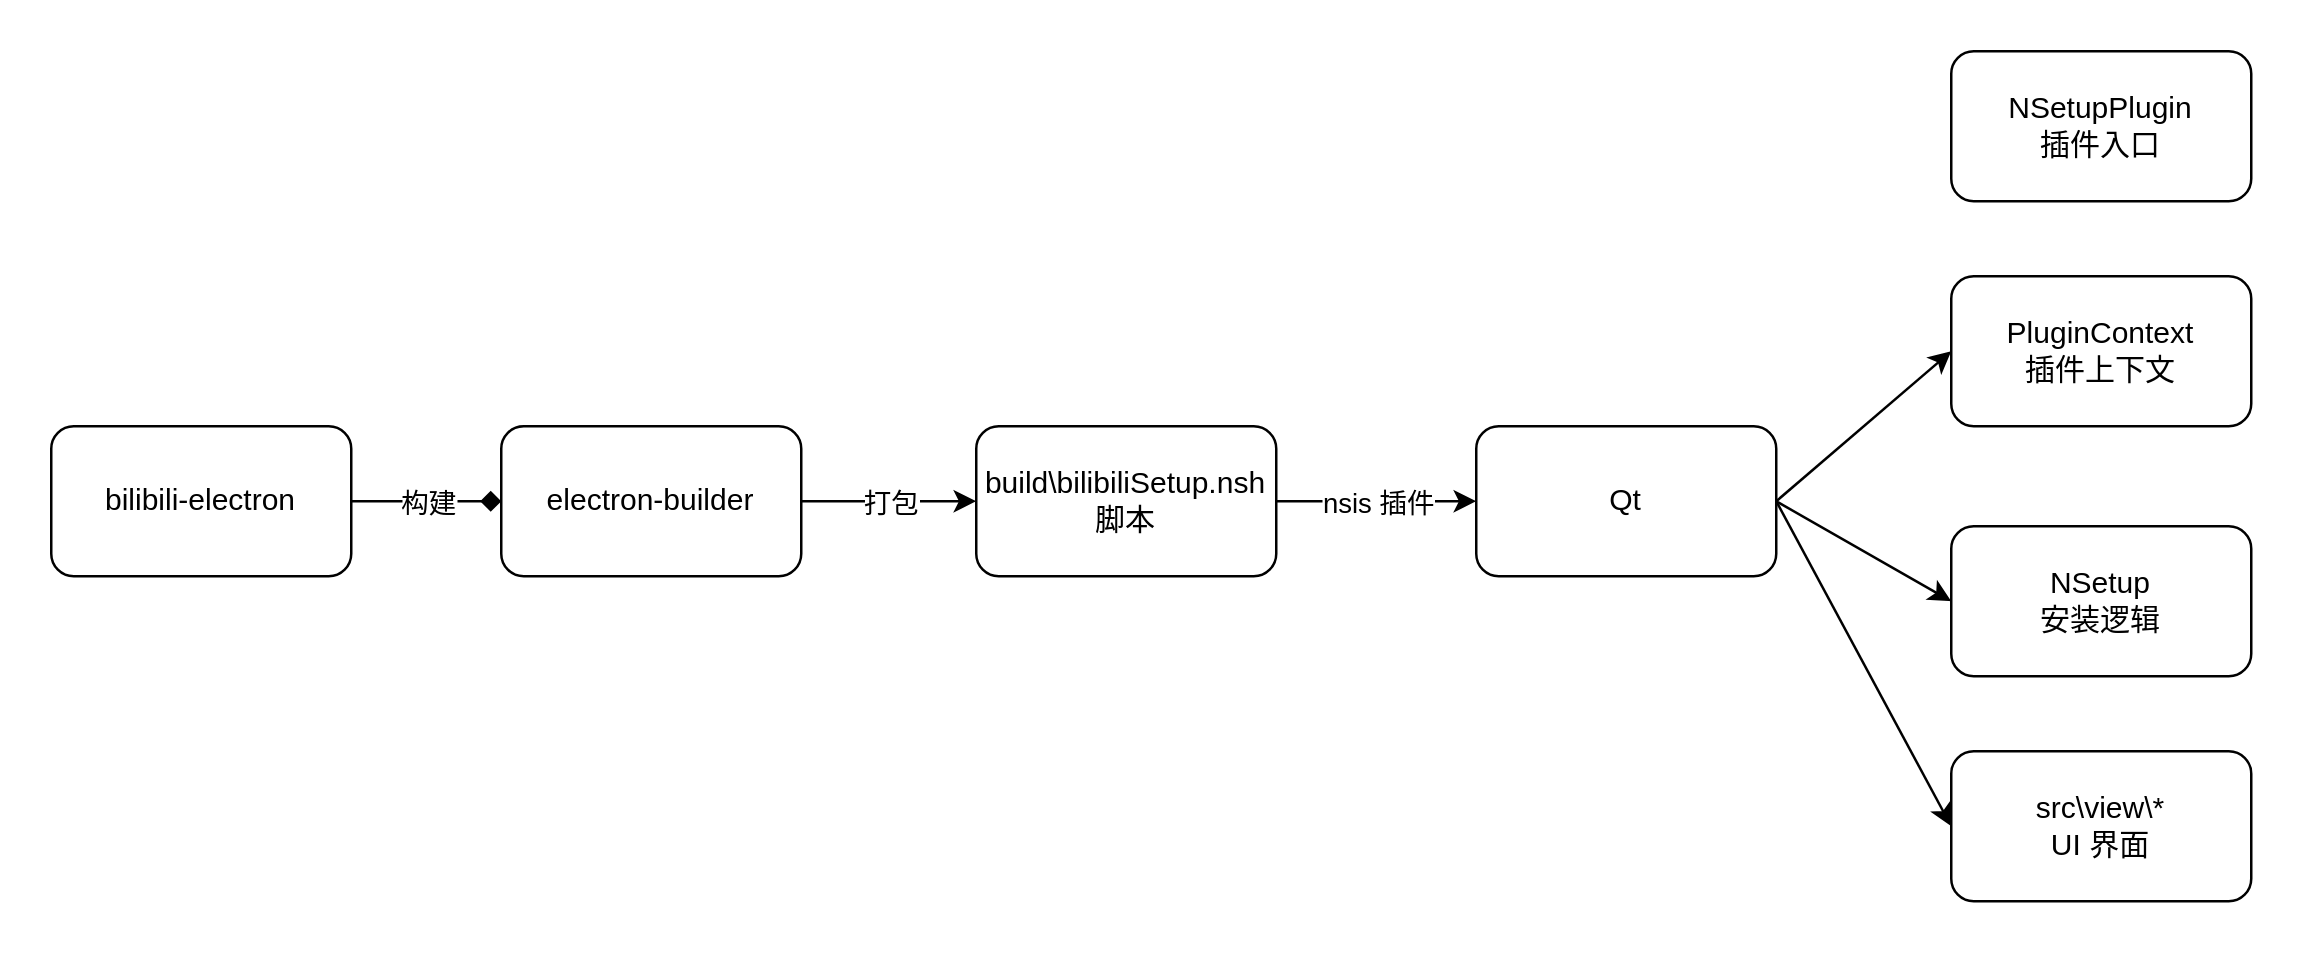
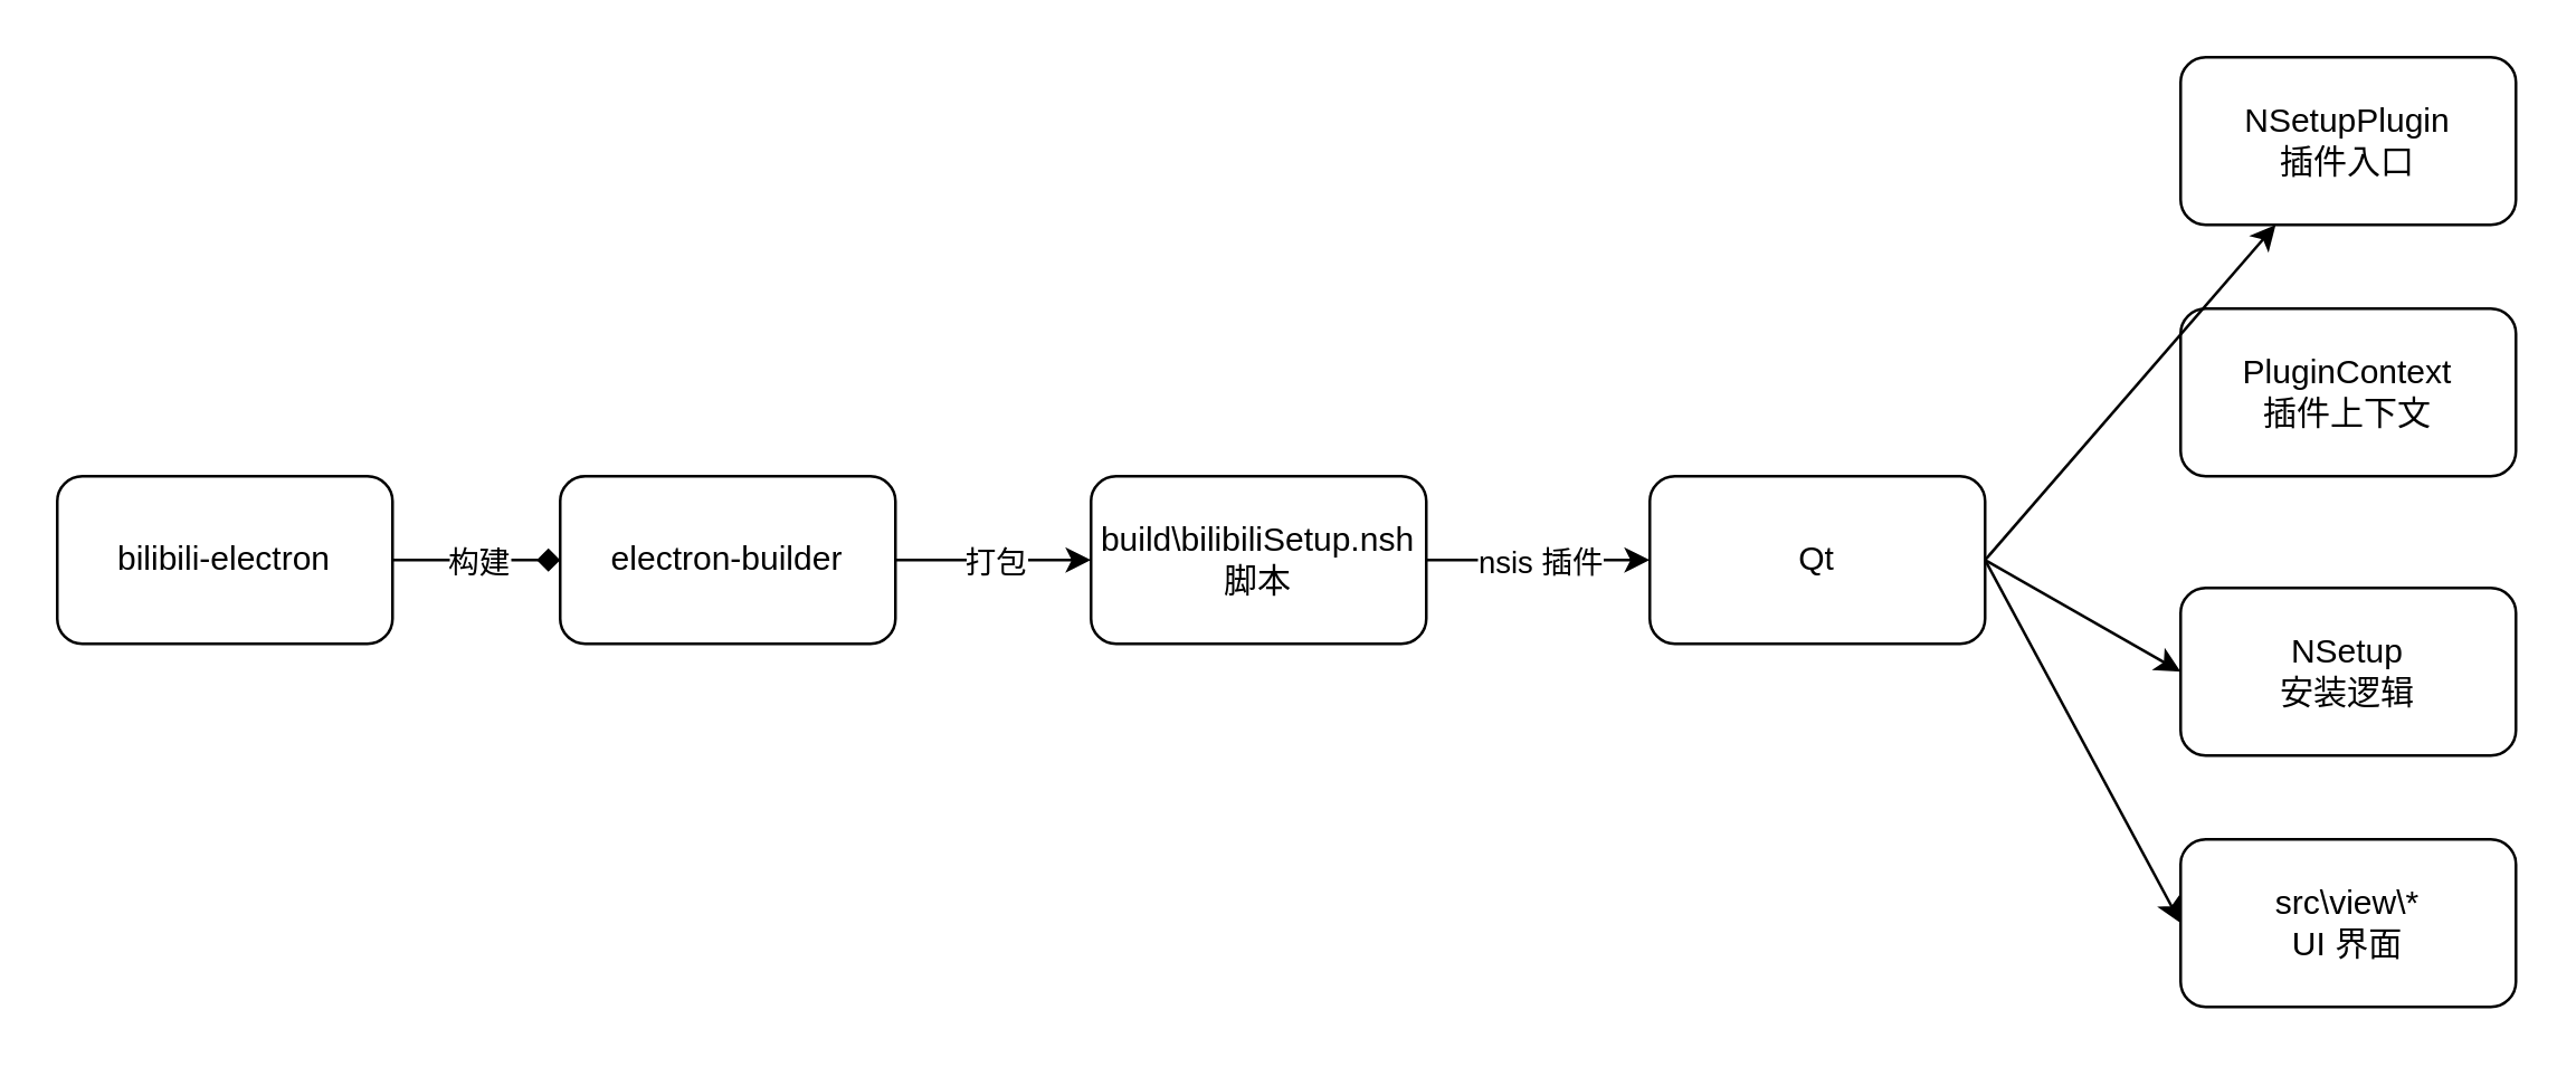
  <mxCell id="0" />
  <mxCell id="1" parent="0" />
  <mxCell id="2" value="electron-builder" style="rounded=1;whiteSpace=wrap;html=1;" vertex="1" parent="1"><mxGeometry x="200" y="170" width="120" height="60" as="geometry" /></mxCell>
  <mxCell id="3" value="build\bilibiliSetup.nsh 脚本" style="whiteSpace=wrap;html=1;rounded=1;" vertex="1" parent="1"><mxGeometry x="390" y="170" width="120" height="60" as="geometry" /></mxCell>
  <mxCell id="4" value="Qt" style="whiteSpace=wrap;html=1;rounded=1;" vertex="1" parent="1"><mxGeometry x="590" y="170" width="120" height="60" as="geometry" /></mxCell>
  <mxCell id="5" value="bilibili-electron" style="rounded=1;whiteSpace=wrap;html=1;" vertex="1" parent="1"><mxGeometry x="20" y="170" width="120" height="60" as="geometry" /></mxCell>
  <mxCell id="6" value="" style="endArrow=diamond;html=1;rounded=0;entryX=0;entryY=0.5;entryDx=0;entryDy=0;" edge="1" parent="1" source="5" target="2"><mxGeometry relative="1" as="geometry"><mxPoint x="390" y="220" as="sourcePoint" /><mxPoint x="490" y="220" as="targetPoint" /></mxGeometry></mxCell>
  <mxCell id="7" value="构建" style="edgeLabel;resizable=0;html=1;align=center;verticalAlign=middle;" connectable="0" vertex="1" parent="6"><mxGeometry relative="1" as="geometry" /></mxCell>
  <mxCell id="8" value="" style="endArrow=classic;html=1;rounded=0;entryX=0;entryY=0.5;entryDx=0;entryDy=0;" edge="1" parent="1" source="2" target="3"><mxGeometry relative="1" as="geometry"><mxPoint x="340" y="200" as="sourcePoint" /><mxPoint x="440" y="200" as="targetPoint" /></mxGeometry></mxCell>
  <mxCell id="9" value="打包" style="edgeLabel;resizable=0;html=1;align=center;verticalAlign=middle;" connectable="0" vertex="1" parent="8"><mxGeometry relative="1" as="geometry" /></mxCell>
  <mxCell id="10" value="" style="endArrow=classic;html=1;rounded=0;exitX=1;exitY=0.5;exitDx=0;exitDy=0;entryX=0;entryY=0.5;entryDx=0;entryDy=0;" edge="1" parent="1" source="3" target="4"><mxGeometry relative="1" as="geometry"><mxPoint x="570" y="219.5" as="sourcePoint" /><mxPoint x="610" y="230" as="targetPoint" /><Array as="points"><mxPoint x="550" y="200" /></Array></mxGeometry></mxCell>
  <mxCell id="11" value="nsis 插件" style="edgeLabel;resizable=0;html=1;align=center;verticalAlign=middle;" connectable="0" vertex="1" parent="10"><mxGeometry relative="1" as="geometry" /></mxCell>
  <mxCell id="12" value="NSetupPlugin&lt;br&gt;插件入口" style="rounded=1;whiteSpace=wrap;html=1;" vertex="1" parent="1"><mxGeometry x="780" y="20" width="120" height="60" as="geometry" /></mxCell>
  <mxCell id="13" value="NSetup&lt;br&gt;安装逻辑" style="rounded=1;whiteSpace=wrap;html=1;" vertex="1" parent="1"><mxGeometry x="780" y="210" width="120" height="60" as="geometry" /></mxCell>
  <mxCell id="14" value="src\view\*&lt;br&gt;UI 界面" style="rounded=1;whiteSpace=wrap;html=1;" vertex="1" parent="1"><mxGeometry x="780" y="300" width="120" height="60" as="geometry" /></mxCell>
  <mxCell id="15" value="PluginContext&lt;br&gt;插件上下文" style="rounded=1;whiteSpace=wrap;html=1;" vertex="1" parent="1"><mxGeometry x="780" y="110" width="120" height="60" as="geometry" /></mxCell>
- <mxCell id="16" value="" style="endArrow=classic;html=1;rounded=0;entryX=0;entryY=0.5;entryDx=0;entryDy=0;exitX=1;exitY=0.5;exitDx=0;exitDy=0;" edge="1" parent="1" source="4" target="15"><mxGeometry relative="1" as="geometry"><mxPoint x="620" y="120" as="sourcePoint" /><mxPoint x="720" y="120" as="targetPoint" /></mxGeometry></mxCell>
+ <mxCell id="16" value="" style="endArrow=classic;html=1;rounded=0;exitX=1;exitY=0.5;exitDx=0;exitDy=0;" edge="1" parent="1" source="4" target="12"><mxGeometry relative="1" as="geometry"><mxPoint x="620" y="120" as="sourcePoint" /><mxPoint x="720" y="120" as="targetPoint" /></mxGeometry></mxCell>
  <mxCell id="17" value="" style="endArrow=classic;html=1;rounded=0;entryX=0;entryY=0.5;entryDx=0;entryDy=0;exitX=1;exitY=0.5;exitDx=0;exitDy=0;" edge="1" parent="1" source="4" target="13"><mxGeometry relative="1" as="geometry"><mxPoint x="560" y="390" as="sourcePoint" /><mxPoint x="660" y="390" as="targetPoint" /></mxGeometry></mxCell>
  <mxCell id="18" value="" style="endArrow=classic;html=1;rounded=0;entryX=0;entryY=0.5;entryDx=0;entryDy=0;" edge="1" parent="1" target="14"><mxGeometry relative="1" as="geometry"><mxPoint x="710" y="200" as="sourcePoint" /><mxPoint x="660" y="350" as="targetPoint" /></mxGeometry></mxCell>
